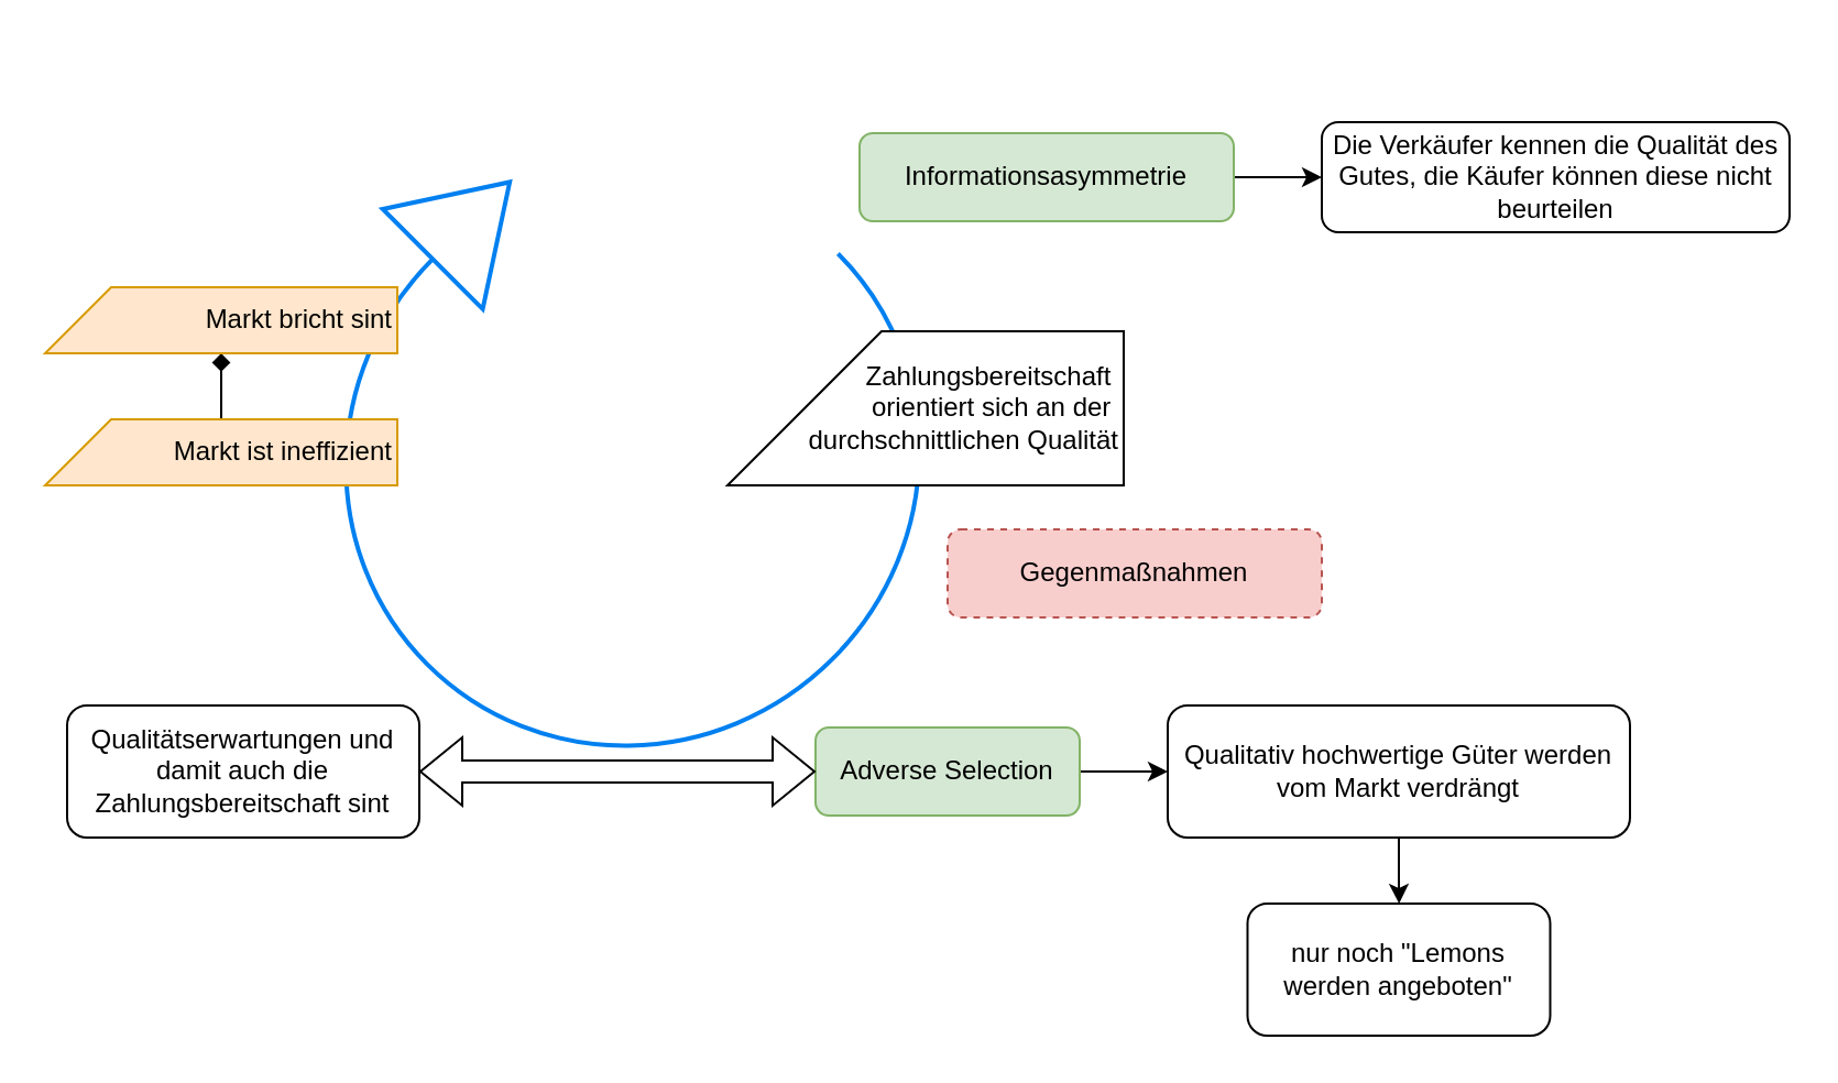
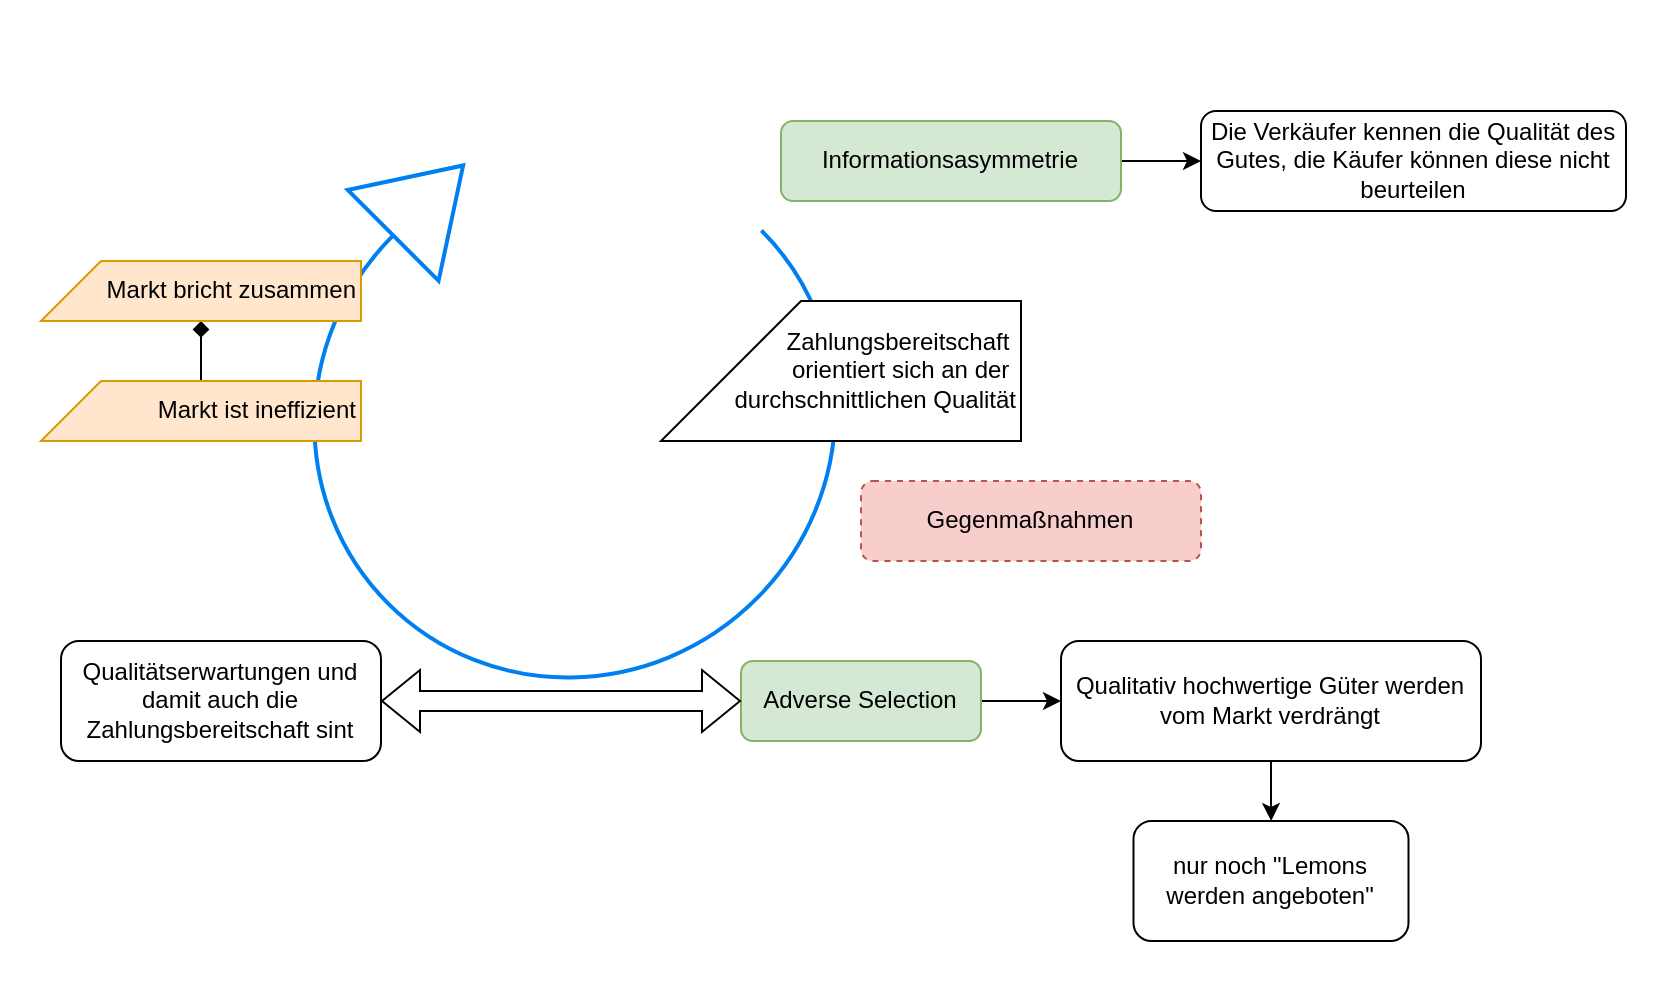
  <mxCell id="0" />
  <mxCell id="1" parent="0" />
  <mxCell id="2" value="" style="html=1;verticalLabelPosition=bottom;align=center;labelBackgroundColor=#ffffff;verticalAlign=top;strokeWidth=2;strokeColor=#0080F0;shadow=0;dashed=0;shape=mxgraph.ios7.icons.reload;rotation=-45;" vertex="1" parent="1"><mxGeometry x="143.62" y="20.17" width="263.87" height="289" as="geometry" /></mxCell>
  <mxCell id="3" value="" style="edgeStyle=orthogonalEdgeStyle;rounded=0;orthogonalLoop=1;jettySize=auto;html=1;" edge="1" parent="1" source="4" target="5"><mxGeometry relative="1" as="geometry" /></mxCell>
  <mxCell id="4" value="Informationsasymmetrie" style="rounded=1;whiteSpace=wrap;html=1;fillColor=#d5e8d4;strokeColor=#82b366;" vertex="1" parent="1"><mxGeometry x="390" y="28" width="170" height="40" as="geometry" /></mxCell>
  <mxCell id="5" value="Die Verkäufer kennen die Qualität des Gutes, die Käufer können diese nicht beurteilen" style="rounded=1;whiteSpace=wrap;html=1;" vertex="1" parent="1"><mxGeometry x="600" y="23" width="212.5" height="50" as="geometry" /></mxCell>
  <mxCell id="6" value="Gegenmaßnahmen" style="rounded=1;whiteSpace=wrap;html=1;fillColor=#f8cecc;strokeColor=#b85450;dashed=1;" vertex="1" parent="1"><mxGeometry x="430" y="208" width="170" height="40" as="geometry" /></mxCell>
  <mxCell id="7" value="Zahlungsbereitschaft&amp;nbsp;&lt;div&gt;orientiert sich an der&amp;nbsp;&lt;/div&gt;&lt;div style=&quot;&quot;&gt;durchschnittlichen Qualität&lt;/div&gt;" style="shape=card;whiteSpace=wrap;html=1;size=120;align=right;" vertex="1" parent="1"><mxGeometry x="330" y="118" width="180" height="70" as="geometry" /></mxCell>
  <mxCell id="8" value="" style="edgeStyle=orthogonalEdgeStyle;rounded=0;orthogonalLoop=1;jettySize=auto;html=1;" edge="1" parent="1" source="9" target="11"><mxGeometry relative="1" as="geometry" /></mxCell>
  <mxCell id="9" value="Adverse Selection" style="rounded=1;whiteSpace=wrap;html=1;fillColor=#d5e8d4;strokeColor=#82b366;" vertex="1" parent="1"><mxGeometry x="370" y="298" width="120" height="40" as="geometry" /></mxCell>
  <mxCell id="10" value="" style="edgeStyle=orthogonalEdgeStyle;rounded=0;orthogonalLoop=1;jettySize=auto;html=1;" edge="1" parent="1" source="11" target="12"><mxGeometry relative="1" as="geometry" /></mxCell>
  <mxCell id="11" value="Qualitativ hochwertige Güter werden vom Markt verdrängt" style="rounded=1;whiteSpace=wrap;html=1;" vertex="1" parent="1"><mxGeometry x="530" y="288" width="210" height="60" as="geometry" /></mxCell>
  <mxCell id="12" value="nur noch &quot;Lemons werden angeboten&quot;" style="rounded=1;whiteSpace=wrap;html=1;" vertex="1" parent="1"><mxGeometry x="566.25" y="378" width="137.5" height="60" as="geometry" /></mxCell>
  <mxCell id="13" value="Qualitätserwartungen und damit auch die Zahlungsbereitschaft sint" style="rounded=1;whiteSpace=wrap;html=1;" vertex="1" parent="1"><mxGeometry x="30" y="288" width="160" height="60" as="geometry" /></mxCell>
  <mxCell id="14" value="" style="shape=flexArrow;endArrow=classic;startArrow=classic;html=1;rounded=0;exitX=0;exitY=0.5;exitDx=0;exitDy=0;entryX=1;entryY=0.5;entryDx=0;entryDy=0;" edge="1" parent="1" source="9" target="13"><mxGeometry width="100" height="100" relative="1" as="geometry"><mxPoint x="170" y="208" as="sourcePoint" /><mxPoint x="40" y="228" as="targetPoint" /></mxGeometry></mxCell>
  <mxCell id="15" value="" style="edgeStyle=orthogonalEdgeStyle;rounded=0;orthogonalLoop=1;jettySize=auto;html=1;endArrow=diamond;" edge="1" parent="1" source="16" target="17"><mxGeometry relative="1" as="geometry" /></mxCell>
  <mxCell id="16" value="Markt ist ineffizient" style="shape=card;whiteSpace=wrap;html=1;size=120;align=right;fillColor=#ffe6cc;strokeColor=#d79b00;" vertex="1" parent="1"><mxGeometry x="20" y="158" width="160" height="30" as="geometry" /></mxCell>
- <mxCell id="17" value="Markt bricht sint" style="shape=card;whiteSpace=wrap;html=1;size=120;align=right;fillColor=#ffe6cc;strokeColor=#d79b00;" vertex="1" parent="1"><mxGeometry x="20" y="98" width="160" height="30" as="geometry" /></mxCell>
+ <mxCell id="17" value="Markt bricht zusammen" style="shape=card;whiteSpace=wrap;html=1;size=120;align=right;fillColor=#ffe6cc;strokeColor=#d79b00;" vertex="1" parent="1"><mxGeometry x="20" y="98" width="160" height="30" as="geometry" /></mxCell>
